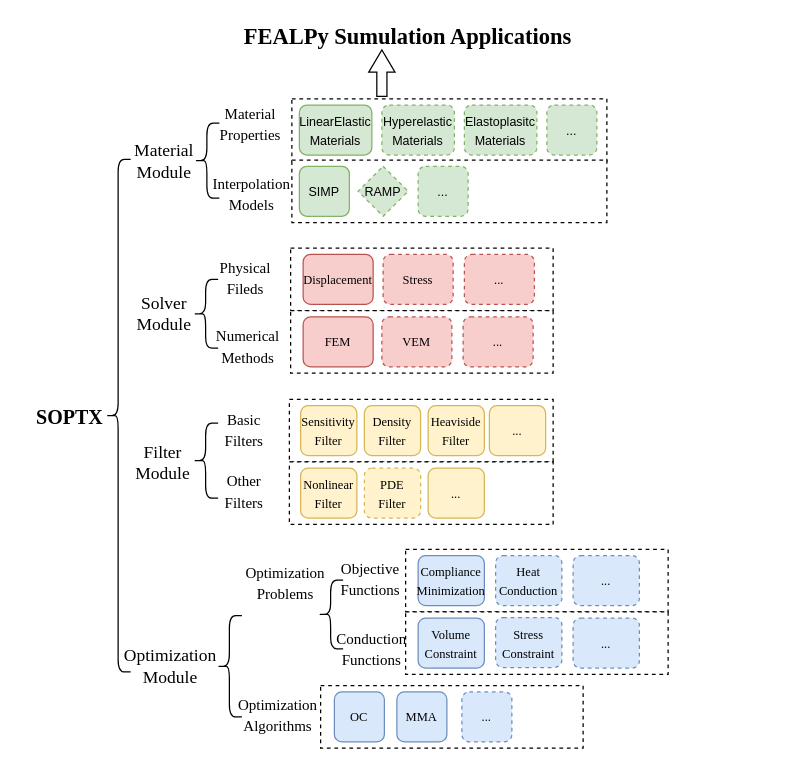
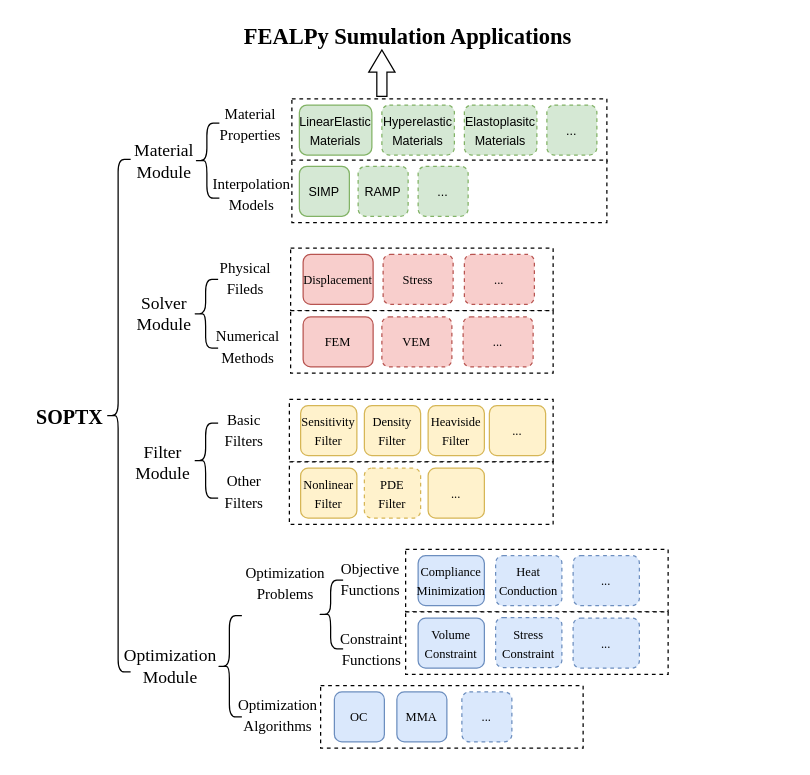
  <mxCell id="0" />
  <mxCell id="1" parent="0" />
  <mxCell id="2" value="Optimization&lt;div&gt;Module&lt;/div&gt;" style="text;html=1;align=center;verticalAlign=middle;whiteSpace=wrap;rounded=0;fontFamily=Times New Roman;fontSize=14;" parent="1" vertex="1"><mxGeometry x="116" y="518" width="40" height="30" as="geometry" /></mxCell>
  <mxCell id="3" value="Solver&lt;div&gt;Module&lt;/div&gt;" style="text;html=1;align=center;verticalAlign=middle;whiteSpace=wrap;rounded=0;fontFamily=Times New Roman;fontSize=14;" parent="1" vertex="1"><mxGeometry x="111" y="236" width="40" height="30" as="geometry" /></mxCell>
  <mxCell id="4" value="Material&lt;div&gt;Module&lt;/div&gt;" style="text;html=1;align=center;verticalAlign=middle;whiteSpace=wrap;rounded=0;fontFamily=Times New Roman;fontSize=14;" parent="1" vertex="1"><mxGeometry x="111" y="114" width="40" height="30" as="geometry" /></mxCell>
  <mxCell id="5" value="&lt;font style=&quot;font-size: 18px;&quot;&gt;FEALPy Sumulation Applications&lt;/font&gt;" style="rounded=0;whiteSpace=wrap;html=1;fontFamily=Times New Roman;fontSize=14;fontStyle=1;dashed=1;strokeColor=none;" parent="1" vertex="1"><mxGeometry x="26" y="20" width="600" height="18" as="geometry" /></mxCell>
  <mxCell id="6" value="" style="shape=flexArrow;endArrow=classic;html=1;rounded=0;entryX=0.5;entryY=1;entryDx=0;entryDy=0;endWidth=11.905;endSize=5.586;width=8.095;fontFamily=Times New Roman;startSize=6;fontSize=11;" parent="1" edge="1"><mxGeometry width="50" height="50" relative="1" as="geometry"><mxPoint x="305" y="77" as="sourcePoint" /><mxPoint x="305" y="39" as="targetPoint" /></mxGeometry></mxCell>
  <mxCell id="7" value="" style="shape=curlyBracket;whiteSpace=wrap;html=1;rounded=1;labelPosition=left;verticalLabelPosition=middle;align=right;verticalAlign=middle;" parent="1" vertex="1"><mxGeometry x="84" y="127" width="20" height="410" as="geometry" /></mxCell>
  <mxCell id="8" value="&lt;font style=&quot;font-size: 16px;&quot;&gt;SOPTX&lt;/font&gt;" style="text;html=1;align=center;verticalAlign=middle;resizable=0;points=[];autosize=1;strokeColor=none;fillColor=none;fontFamily=Times New Roman;fontStyle=1;fontSize=14;" parent="1" vertex="1"><mxGeometry x="20" y="318" width="70" height="30" as="geometry" /></mxCell>
  <mxCell id="9" value="Filter&lt;div&gt;Module&lt;/div&gt;" style="text;html=1;align=center;verticalAlign=middle;whiteSpace=wrap;rounded=0;fontFamily=Times New Roman;fontSize=14;" parent="1" vertex="1"><mxGeometry x="110" y="355" width="40" height="30" as="geometry" /></mxCell>
  <mxCell id="10" value="" style="rounded=0;whiteSpace=wrap;html=1;fontFamily=Times New Roman;dashed=1;" parent="1" vertex="1"><mxGeometry x="231" y="319" width="211" height="50" as="geometry" /></mxCell>
  <mxCell id="11" value="&lt;span style=&quot;font-size: 10px;&quot;&gt;Sensitivity&lt;/span&gt;&lt;div&gt;&lt;span style=&quot;font-size: 10px;&quot;&gt;Filter&lt;/span&gt;&lt;/div&gt;" style="rounded=1;whiteSpace=wrap;html=1;fillColor=#fff2cc;strokeColor=#d6b656;align=center;verticalAlign=middle;fontFamily=Times New Roman;fontSize=12;fontColor=default;container=0;" parent="1" vertex="1"><mxGeometry x="240" y="324" width="45" height="40" as="geometry"><mxRectangle x="334" y="445" width="80" height="40" as="alternateBounds" /></mxGeometry></mxCell>
  <mxCell id="12" value="&lt;span style=&quot;font-size: 10px;&quot;&gt;Density&lt;/span&gt;&lt;div&gt;&lt;span style=&quot;font-size: 10px;&quot;&gt;Filter&lt;/span&gt;&lt;/div&gt;" style="rounded=1;whiteSpace=wrap;html=1;fillColor=#fff2cc;strokeColor=#d6b656;align=center;verticalAlign=middle;fontFamily=Times New Roman;fontSize=12;fontColor=default;" parent="1" vertex="1"><mxGeometry x="291" y="324" width="45" height="40" as="geometry" /></mxCell>
  <mxCell id="13" value="&lt;span style=&quot;font-size: 10px;&quot;&gt;Heaviside Filter&lt;/span&gt;" style="rounded=1;whiteSpace=wrap;html=1;fillColor=#fff2cc;strokeColor=#d6b656;align=center;verticalAlign=middle;fontFamily=Times New Roman;fontSize=12;fontColor=default;" parent="1" vertex="1"><mxGeometry x="342" y="324" width="45" height="40" as="geometry" /></mxCell>
  <mxCell id="14" value="&lt;span style=&quot;font-size: 10px;&quot;&gt;...&lt;/span&gt;" style="rounded=1;whiteSpace=wrap;html=1;fillColor=#fff2cc;strokeColor=#d6b656;align=center;verticalAlign=middle;fontFamily=Times New Roman;fontSize=12;fontColor=default;" parent="1" vertex="1"><mxGeometry x="391" y="324" width="45" height="40" as="geometry" /></mxCell>
  <mxCell id="15" value="" style="shape=curlyBracket;whiteSpace=wrap;html=1;rounded=1;labelPosition=left;verticalLabelPosition=middle;align=right;verticalAlign=middle;" parent="1" vertex="1"><mxGeometry x="173" y="492" width="20" height="81" as="geometry" /></mxCell>
  <mxCell id="16" value="&lt;span style=&quot;font-size: 12px;&quot;&gt;Optimization&lt;/span&gt;&lt;div&gt;&lt;span style=&quot;font-size: 12px;&quot;&gt;Problems&lt;/span&gt;&lt;/div&gt;" style="text;html=1;align=center;verticalAlign=middle;whiteSpace=wrap;rounded=0;fontFamily=Times New Roman;fontSize=14;" parent="1" vertex="1"><mxGeometry x="208" y="451" width="40" height="30" as="geometry" /></mxCell>
  <mxCell id="17" value="&lt;span style=&quot;font-size: 12px;&quot;&gt;Optimization&lt;/span&gt;&lt;div&gt;&lt;span style=&quot;font-size: 12px;&quot;&gt;Algorithms&lt;/span&gt;&lt;/div&gt;" style="text;html=1;align=center;verticalAlign=middle;whiteSpace=wrap;rounded=0;fontFamily=Times New Roman;fontSize=14;" parent="1" vertex="1"><mxGeometry x="202" y="557" width="40" height="30" as="geometry" /></mxCell>
  <mxCell id="18" value="" style="shape=curlyBracket;whiteSpace=wrap;html=1;rounded=1;labelPosition=left;verticalLabelPosition=middle;align=right;verticalAlign=middle;" parent="1" vertex="1"><mxGeometry x="254" y="463.5" width="20" height="55" as="geometry" /></mxCell>
  <mxCell id="19" value="&lt;span style=&quot;font-size: 12px;&quot;&gt;Objective&lt;/span&gt;&lt;div&gt;&lt;span style=&quot;font-size: 12px;&quot;&gt;Functions&lt;/span&gt;&lt;/div&gt;" style="text;html=1;align=center;verticalAlign=middle;whiteSpace=wrap;rounded=0;fontFamily=Times New Roman;fontSize=14;" parent="1" vertex="1"><mxGeometry x="276" y="448" width="40" height="30" as="geometry" /></mxCell>
- <mxCell id="20" value="&lt;span style=&quot;font-size: 12px;&quot;&gt;Conduction&lt;br&gt;Functions&lt;/span&gt;" style="text;html=1;align=center;verticalAlign=middle;whiteSpace=wrap;rounded=0;fontFamily=Times New Roman;fontSize=14;" parent="1" vertex="1"><mxGeometry x="277" y="503.5" width="40" height="30" as="geometry" /></mxCell>
+ <mxCell id="20" value="&lt;span style=&quot;font-size: 12px;&quot;&gt;Constraint&lt;br&gt;Functions&lt;/span&gt;" style="text;html=1;align=center;verticalAlign=middle;whiteSpace=wrap;rounded=0;fontFamily=Times New Roman;fontSize=14;" parent="1" vertex="1"><mxGeometry x="277" y="503.5" width="40" height="30" as="geometry" /></mxCell>
  <mxCell id="21" value="" style="rounded=0;whiteSpace=wrap;html=1;fontFamily=Times New Roman;dashed=1;" parent="1" vertex="1"><mxGeometry x="324" y="439" width="210" height="50" as="geometry" /></mxCell>
  <mxCell id="22" value="&lt;span style=&quot;font-size: 10px;&quot;&gt;Compliance&lt;/span&gt;&lt;div&gt;&lt;span style=&quot;font-size: 10px;&quot;&gt;Minimization&lt;/span&gt;&lt;/div&gt;" style="rounded=1;whiteSpace=wrap;html=1;fillColor=#dae8fc;strokeColor=#6c8ebf;align=center;verticalAlign=middle;fontFamily=Times New Roman;fontSize=12;fontColor=default;" parent="1" vertex="1"><mxGeometry x="334" y="444" width="53" height="40" as="geometry" /></mxCell>
  <mxCell id="23" value="&lt;span style=&quot;font-size: 10px;&quot;&gt;Heat&lt;/span&gt;&lt;div&gt;&lt;span style=&quot;font-size: 10px;&quot;&gt;Conduction&lt;/span&gt;&lt;/div&gt;" style="rounded=1;whiteSpace=wrap;html=1;fillColor=#dae8fc;strokeColor=#6c8ebf;align=center;verticalAlign=middle;fontFamily=Times New Roman;fontSize=12;fontColor=default;dashed=1;" parent="1" vertex="1"><mxGeometry x="396" y="444" width="53" height="40" as="geometry" /></mxCell>
  <mxCell id="24" value="" style="rounded=0;whiteSpace=wrap;html=1;fontFamily=Times New Roman;dashed=1;" parent="1" vertex="1"><mxGeometry x="324" y="489" width="210" height="50" as="geometry" /></mxCell>
  <mxCell id="25" value="&lt;span style=&quot;font-size: 10px;&quot;&gt;Volume&lt;/span&gt;&lt;div&gt;&lt;span style=&quot;font-size: 10px;&quot;&gt;Constraint&lt;/span&gt;&lt;/div&gt;" style="rounded=1;whiteSpace=wrap;html=1;fillColor=#dae8fc;strokeColor=#6c8ebf;align=center;verticalAlign=middle;fontFamily=Times New Roman;fontSize=12;fontColor=default;" parent="1" vertex="1"><mxGeometry x="334" y="494" width="53" height="40" as="geometry" /></mxCell>
  <mxCell id="26" value="&lt;span style=&quot;font-size: 10px;&quot;&gt;Stress&lt;/span&gt;&lt;div&gt;&lt;span style=&quot;font-size: 10px;&quot;&gt;Constraint&lt;/span&gt;&lt;/div&gt;" style="rounded=1;whiteSpace=wrap;html=1;fillColor=#dae8fc;strokeColor=#6c8ebf;align=center;dashed=1;verticalAlign=middle;fontFamily=Times New Roman;fontSize=12;fontColor=default;" parent="1" vertex="1"><mxGeometry x="396" y="493.5" width="53" height="40" as="geometry" /></mxCell>
  <mxCell id="27" value="&lt;span style=&quot;font-size: 10px;&quot;&gt;...&lt;/span&gt;" style="rounded=1;whiteSpace=wrap;html=1;fillColor=#dae8fc;strokeColor=#6c8ebf;align=center;dashed=1;verticalAlign=middle;fontFamily=Times New Roman;fontSize=12;fontColor=default;" parent="1" vertex="1"><mxGeometry x="458" y="494" width="53" height="40" as="geometry" /></mxCell>
  <mxCell id="28" value="&lt;span style=&quot;font-size: 10px;&quot;&gt;...&lt;/span&gt;" style="rounded=1;whiteSpace=wrap;html=1;fillColor=#dae8fc;strokeColor=#6c8ebf;align=center;verticalAlign=middle;fontFamily=Times New Roman;fontSize=12;fontColor=default;dashed=1;" parent="1" vertex="1"><mxGeometry x="458" y="444" width="53" height="40" as="geometry" /></mxCell>
  <mxCell id="29" value="" style="rounded=0;whiteSpace=wrap;html=1;fontFamily=Times New Roman;dashed=1;" parent="1" vertex="1"><mxGeometry x="256" y="548" width="210" height="50" as="geometry" /></mxCell>
  <mxCell id="30" value="&lt;span style=&quot;font-size: 10px;&quot;&gt;OC&lt;/span&gt;" style="rounded=1;whiteSpace=wrap;html=1;fillColor=#dae8fc;strokeColor=#6c8ebf;align=center;verticalAlign=middle;fontFamily=Times New Roman;fontSize=12;fontColor=default;" parent="1" vertex="1"><mxGeometry x="267" y="553" width="40" height="40" as="geometry" /></mxCell>
  <mxCell id="31" value="&lt;span style=&quot;font-size: 10px;&quot;&gt;MMA&lt;/span&gt;" style="rounded=1;whiteSpace=wrap;html=1;fillColor=#dae8fc;strokeColor=#6c8ebf;align=center;verticalAlign=middle;fontFamily=Times New Roman;fontSize=12;fontColor=default;" parent="1" vertex="1"><mxGeometry x="317" y="553" width="40" height="40" as="geometry" /></mxCell>
  <mxCell id="32" value="&lt;span style=&quot;font-size: 10px;&quot;&gt;...&lt;/span&gt;" style="rounded=1;whiteSpace=wrap;html=1;fillColor=#dae8fc;strokeColor=#6c8ebf;align=center;verticalAlign=middle;fontFamily=Times New Roman;fontSize=12;fontColor=default;dashed=1;" parent="1" vertex="1"><mxGeometry x="369" y="553" width="40" height="40" as="geometry" /></mxCell>
  <mxCell id="33" value="&lt;span style=&quot;font-size: 12px;&quot;&gt;Basic&lt;/span&gt;&lt;div&gt;&lt;span style=&quot;font-size: 12px;&quot;&gt;Filters&lt;/span&gt;&lt;/div&gt;" style="text;html=1;align=center;verticalAlign=middle;whiteSpace=wrap;rounded=0;fontFamily=Times New Roman;fontSize=14;" parent="1" vertex="1"><mxGeometry x="175" y="329" width="40" height="30" as="geometry" /></mxCell>
  <mxCell id="34" value="" style="group" parent="1" vertex="1" connectable="0"><mxGeometry x="172" y="78.5" width="306" height="99" as="geometry" /></mxCell>
  <mxCell id="35" value="" style="rounded=0;whiteSpace=wrap;html=1;fontFamily=Times New Roman;dashed=1;" parent="34" vertex="1"><mxGeometry x="61" width="252" height="50" as="geometry" /></mxCell>
  <mxCell id="36" value="&lt;span style=&quot;font-size: 10px;&quot;&gt;LinearElastic Materials&lt;/span&gt;" style="rounded=1;whiteSpace=wrap;html=1;fillColor=#d5e8d4;strokeColor=#82b366;align=center;" parent="34" vertex="1"><mxGeometry x="67" y="5" width="58" height="40" as="geometry" /></mxCell>
  <mxCell id="37" value="" style="shape=curlyBracket;whiteSpace=wrap;html=1;rounded=1;labelPosition=left;verticalLabelPosition=middle;align=right;verticalAlign=middle;" parent="34" vertex="1"><mxGeometry x="-17" y="19.5" width="20" height="60" as="geometry" /></mxCell>
  <mxCell id="38" value="&lt;span style=&quot;font-size: 12px;&quot;&gt;Material&lt;/span&gt;&lt;div&gt;&lt;span style=&quot;font-size: 12px;&quot;&gt;Properties&lt;/span&gt;&lt;/div&gt;" style="text;html=1;align=center;verticalAlign=middle;whiteSpace=wrap;rounded=0;fontFamily=Times New Roman;fontSize=14;" parent="34" vertex="1"><mxGeometry x="8" y="5" width="40" height="30" as="geometry" /></mxCell>
  <mxCell id="39" value="&lt;span style=&quot;font-size: 12px;&quot;&gt;Interpolation&lt;/span&gt;&lt;div&gt;&lt;span style=&quot;font-size: 12px;&quot;&gt;Models&lt;/span&gt;&lt;/div&gt;" style="text;html=1;align=center;verticalAlign=middle;whiteSpace=wrap;rounded=0;fontFamily=Times New Roman;fontSize=14;" parent="34" vertex="1"><mxGeometry x="9" y="61" width="40" height="30" as="geometry" /></mxCell>
  <mxCell id="40" value="" style="rounded=0;whiteSpace=wrap;html=1;fontFamily=Times New Roman;dashed=1;fillColor=default;" parent="34" vertex="1"><mxGeometry x="61" y="49" width="252" height="50" as="geometry" /></mxCell>
  <mxCell id="41" value="&lt;span style=&quot;font-size: 10px;&quot;&gt;SIMP&lt;/span&gt;" style="rounded=1;whiteSpace=wrap;html=1;fillColor=#d5e8d4;strokeColor=#82b366;align=center;" parent="34" vertex="1"><mxGeometry x="67" y="54" width="40" height="40" as="geometry" /></mxCell>
- <mxCell id="42" value="&lt;span style=&quot;font-size: 10px;&quot;&gt;RAMP&lt;/span&gt;" style="rhombus;whiteSpace=wrap;html=1;fillColor=#d5e8d4;strokeColor=#82b366;align=center;dashed=1;" parent="34" vertex="1"><mxGeometry x="114" y="54" width="40" height="40" as="geometry" /></mxCell>
+ <mxCell id="42" value="&lt;span style=&quot;font-size: 10px;&quot;&gt;RAMP&lt;/span&gt;" style="rounded=1;whiteSpace=wrap;html=1;fillColor=#d5e8d4;strokeColor=#82b366;align=center;dashed=1;" parent="34" vertex="1"><mxGeometry x="114" y="54" width="40" height="40" as="geometry" /></mxCell>
  <mxCell id="43" value="&lt;span style=&quot;font-size: 10px;&quot;&gt;...&lt;/span&gt;" style="rounded=1;whiteSpace=wrap;html=1;fillColor=#d5e8d4;strokeColor=#82b366;align=center;dashed=1;" parent="34" vertex="1"><mxGeometry x="162" y="54" width="40" height="40" as="geometry" /></mxCell>
  <mxCell id="44" value="&lt;span style=&quot;font-size: 10px;&quot;&gt;Hyper&lt;/span&gt;&lt;span style=&quot;font-size: 10px; background-color: transparent; color: light-dark(rgb(0, 0, 0), rgb(255, 255, 255));&quot;&gt;elastic&lt;/span&gt;&lt;div&gt;&lt;span style=&quot;font-size: 10px; background-color: transparent; color: light-dark(rgb(0, 0, 0), rgb(255, 255, 255));&quot;&gt;Materials&lt;/span&gt;&lt;/div&gt;" style="rounded=1;whiteSpace=wrap;html=1;fillColor=#d5e8d4;strokeColor=#82b366;align=center;dashed=1;" parent="34" vertex="1"><mxGeometry x="133" y="5" width="58" height="40" as="geometry" /></mxCell>
  <mxCell id="45" value="&lt;span style=&quot;font-size: 10px;&quot;&gt;Elasto&lt;/span&gt;&lt;span style=&quot;font-size: 10px; background-color: transparent; color: light-dark(rgb(0, 0, 0), rgb(255, 255, 255));&quot;&gt;plasitc&lt;/span&gt;&lt;div&gt;&lt;span style=&quot;font-size: 10px; background-color: transparent; color: light-dark(rgb(0, 0, 0), rgb(255, 255, 255));&quot;&gt;Materials&lt;/span&gt;&lt;/div&gt;" style="rounded=1;whiteSpace=wrap;html=1;fillColor=#d5e8d4;strokeColor=#82b366;align=center;dashed=1;" parent="34" vertex="1"><mxGeometry x="199" y="5" width="58" height="40" as="geometry" /></mxCell>
  <mxCell id="46" value="&lt;span style=&quot;font-size: 10px;&quot;&gt;...&lt;/span&gt;" style="rounded=1;whiteSpace=wrap;html=1;fillColor=#d5e8d4;strokeColor=#82b366;align=center;dashed=1;" parent="34" vertex="1"><mxGeometry x="265" y="5" width="40" height="40" as="geometry" /></mxCell>
  <mxCell id="47" value="" style="group" parent="1" vertex="1" connectable="0"><mxGeometry x="153" y="198" width="272" height="100" as="geometry" /></mxCell>
  <mxCell id="48" value="" style="rounded=0;whiteSpace=wrap;html=1;fontFamily=Times New Roman;dashed=1;" parent="47" vertex="1"><mxGeometry x="79" width="210" height="50" as="geometry" /></mxCell>
  <mxCell id="49" value="&lt;span style=&quot;font-size: 10px;&quot;&gt;Displace&lt;/span&gt;&lt;span style=&quot;font-size: 10px; background-color: transparent; color: light-dark(rgb(0, 0, 0), rgb(255, 255, 255));&quot;&gt;ment&lt;/span&gt;" style="rounded=1;whiteSpace=wrap;html=1;fillColor=#f8cecc;strokeColor=#b85450;align=center;verticalAlign=middle;fontFamily=Times New Roman;fontSize=12;fontColor=default;" parent="47" vertex="1"><mxGeometry x="89" y="5" width="56" height="40" as="geometry" /></mxCell>
  <mxCell id="50" value="" style="shape=curlyBracket;whiteSpace=wrap;html=1;rounded=1;labelPosition=left;verticalLabelPosition=middle;align=right;verticalAlign=middle;" parent="47" vertex="1"><mxGeometry x="1" y="25" width="20" height="55" as="geometry" /></mxCell>
  <mxCell id="51" value="&lt;span style=&quot;font-size: 12px;&quot;&gt;Physical&lt;/span&gt;&lt;div&gt;&lt;span style=&quot;font-size: 12px;&quot;&gt;Fileds&lt;/span&gt;&lt;/div&gt;" style="text;html=1;align=center;verticalAlign=middle;whiteSpace=wrap;rounded=0;fontFamily=Times New Roman;fontSize=14;" parent="47" vertex="1"><mxGeometry x="23" y="9" width="40" height="30" as="geometry" /></mxCell>
  <mxCell id="52" value="&lt;span style=&quot;font-size: 12px;&quot;&gt;Numerical&lt;/span&gt;&lt;div&gt;&lt;span style=&quot;font-size: 12px;&quot;&gt;Methods&lt;/span&gt;&lt;/div&gt;" style="text;html=1;align=center;verticalAlign=middle;whiteSpace=wrap;rounded=0;fontFamily=Times New Roman;fontSize=14;" parent="47" vertex="1"><mxGeometry x="25" y="64" width="40" height="30" as="geometry" /></mxCell>
  <mxCell id="53" value="&lt;span style=&quot;font-size: 10px;&quot;&gt;Stress&lt;/span&gt;" style="rounded=1;whiteSpace=wrap;html=1;fillColor=#f8cecc;strokeColor=#b85450;align=center;dashed=1;verticalAlign=middle;fontFamily=Times New Roman;fontSize=12;fontColor=default;" parent="47" vertex="1"><mxGeometry x="153" y="5" width="56" height="40" as="geometry" /></mxCell>
  <mxCell id="54" value="&lt;span style=&quot;font-size: 10px;&quot;&gt;...&lt;/span&gt;" style="rounded=1;whiteSpace=wrap;html=1;fillColor=#f8cecc;strokeColor=#b85450;align=center;dashed=1;verticalAlign=middle;fontFamily=Times New Roman;fontSize=12;fontColor=default;" parent="47" vertex="1"><mxGeometry x="218" y="5" width="56" height="40" as="geometry" /></mxCell>
  <mxCell id="55" value="" style="rounded=0;whiteSpace=wrap;html=1;fontFamily=Times New Roman;dashed=1;" parent="47" vertex="1"><mxGeometry x="79" y="50" width="210" height="50" as="geometry" /></mxCell>
  <mxCell id="56" value="&lt;span style=&quot;font-size: 10px;&quot;&gt;FEM&lt;/span&gt;" style="rounded=1;whiteSpace=wrap;html=1;fillColor=#f8cecc;strokeColor=#b85450;align=center;verticalAlign=middle;fontFamily=Times New Roman;fontSize=12;fontColor=default;" parent="47" vertex="1"><mxGeometry x="89" y="55" width="56" height="40" as="geometry" /></mxCell>
  <mxCell id="57" value="&lt;span style=&quot;font-size: 10px;&quot;&gt;VEM&lt;/span&gt;" style="rounded=1;whiteSpace=wrap;html=1;fillColor=#f8cecc;strokeColor=#b85450;align=center;dashed=1;verticalAlign=middle;fontFamily=Times New Roman;fontSize=12;fontColor=default;" parent="47" vertex="1"><mxGeometry x="152" y="55" width="56" height="40" as="geometry" /></mxCell>
  <mxCell id="58" value="&lt;span style=&quot;font-size: 10px;&quot;&gt;...&lt;/span&gt;" style="rounded=1;whiteSpace=wrap;html=1;fillColor=#f8cecc;strokeColor=#b85450;align=center;dashed=1;verticalAlign=middle;fontFamily=Times New Roman;fontSize=12;fontColor=default;" parent="47" vertex="1"><mxGeometry x="217" y="55" width="56" height="40" as="geometry" /></mxCell>
  <mxCell id="59" value="" style="rounded=0;whiteSpace=wrap;html=1;fontFamily=Times New Roman;dashed=1;" parent="1" vertex="1"><mxGeometry x="231" y="369" width="211" height="50" as="geometry" /></mxCell>
  <mxCell id="60" value="&lt;span style=&quot;font-size: 10px;&quot;&gt;Nonlinear&lt;/span&gt;&lt;div&gt;&lt;span style=&quot;font-size: 10px;&quot;&gt;Filter&lt;/span&gt;&lt;/div&gt;" style="rounded=1;whiteSpace=wrap;html=1;fillColor=#fff2cc;strokeColor=#d6b656;align=center;verticalAlign=middle;fontFamily=Times New Roman;fontSize=12;fontColor=default;" parent="1" vertex="1"><mxGeometry x="240" y="374" width="45" height="40" as="geometry" /></mxCell>
  <mxCell id="61" value="&lt;span style=&quot;font-size: 10px;&quot;&gt;PDE&lt;/span&gt;&lt;br&gt;&lt;div&gt;&lt;span style=&quot;font-size: 10px;&quot;&gt;Filter&lt;/span&gt;&lt;/div&gt;" style="rounded=1;whiteSpace=wrap;html=1;fillColor=#fff2cc;strokeColor=#d6b656;align=center;verticalAlign=middle;fontFamily=Times New Roman;fontSize=12;fontColor=default;dashed=1;" parent="1" vertex="1"><mxGeometry x="291" y="374" width="45" height="40" as="geometry" /></mxCell>
  <mxCell id="62" value="&lt;span style=&quot;font-size: 10px;&quot;&gt;...&lt;/span&gt;" style="rounded=1;whiteSpace=wrap;html=1;fillColor=#fff2cc;strokeColor=#d6b656;align=center;verticalAlign=middle;fontFamily=Times New Roman;fontSize=12;fontColor=default;" parent="1" vertex="1"><mxGeometry x="342" y="374" width="45" height="40" as="geometry" /></mxCell>
  <mxCell id="63" value="&lt;span style=&quot;font-size: 12px;&quot;&gt;Other&lt;/span&gt;&lt;div&gt;&lt;span style=&quot;font-size: 12px;&quot;&gt;Filters&lt;/span&gt;&lt;/div&gt;" style="text;html=1;align=center;verticalAlign=middle;whiteSpace=wrap;rounded=0;fontFamily=Times New Roman;fontSize=14;" parent="1" vertex="1"><mxGeometry x="175" y="378" width="40" height="30" as="geometry" /></mxCell>
  <mxCell id="64" value="" style="shape=curlyBracket;whiteSpace=wrap;html=1;rounded=1;labelPosition=left;verticalLabelPosition=middle;align=right;verticalAlign=middle;" parent="1" vertex="1"><mxGeometry x="154" y="338" width="20" height="60" as="geometry" /></mxCell>
